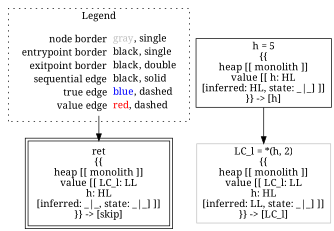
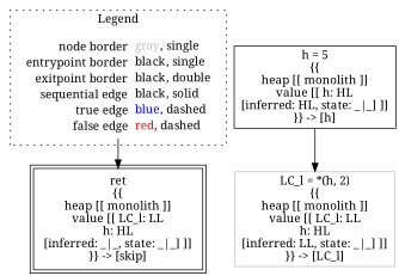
  digraph {
    fontname="Noto Serif"
    node [fontname="Noto Serif" shape=rect color=black]
    edge [color=black fontname="Noto Serif"]
-   n1 [label=<<table border="0" cellpadding="2" cellspacing="0" cellborder="0"><tr><td align="right">node border&nbsp;</td><td align="left"><font color="gray">gray</font>, single</td></tr><tr><td align="right">entrypoint border&nbsp;</td><td align="left"><font color="black">black</font>, single</td></tr><tr><td align="right">exitpoint border&nbsp;</td><td align="left"><font color="black">black</font>, double</td></tr><tr><td align="right">sequential edge&nbsp;</td><td align="left"><font color="black">black</font>, solid</td></tr><tr><td align="right">true edge&nbsp;</td><td align="left"><font color="blue">blue</font>, dashed</td></tr><tr><td align="right">value edge&nbsp;</td><td align="left"><font color="red">red</font>, dashed</td></tr></table>> shape=plaintext color=""]
+   n1 [label=<<table border="0" cellpadding="2" cellspacing="0" cellborder="0"><tr><td align="right">node border&nbsp;</td><td align="left"><font color="gray">gray</font>, single</td></tr><tr><td align="right">entrypoint border&nbsp;</td><td align="left"><font color="black">black</font>, single</td></tr><tr><td align="right">exitpoint border&nbsp;</td><td align="left"><font color="black">black</font>, double</td></tr><tr><td align="right">sequential edge&nbsp;</td><td align="left"><font color="black">black</font>, solid</td></tr><tr><td align="right">true edge&nbsp;</td><td align="left"><font color="blue">blue</font>, dashed</td></tr><tr><td align="right">false edge&nbsp;</td><td align="left"><font color="red">red</font>, dashed</td></tr></table>> shape=plaintext color=""]
    n2 [label=<ret<BR/>{{<BR/>heap [[ monolith ]]<BR/>value [[ LC_l: LL<BR/>h: HL<BR/>[inferred: _|_, state: _|_] ]]<BR/>}} -&gt; [skip]> peripheries=2]
    n3 [label=<h = 5<BR/>{{<BR/>heap [[ monolith ]]<BR/>value [[ h: HL<BR/>[inferred: HL, state: _|_] ]]<BR/>}} -&gt; [h]>]
    n4 [color=gray label=<LC_l = *(h, 2)<BR/>{{<BR/>heap [[ monolith ]]<BR/>value [[ LC_l: LL<BR/>h: HL<BR/>[inferred: LL, state: _|_] ]]<BR/>}} -&gt; [LC_l]>]
    subgraph cluster_1 {
      label=Legend
      style=dotted
      n1
    }
    n1 -> n2
    n3 -> n4
  }
